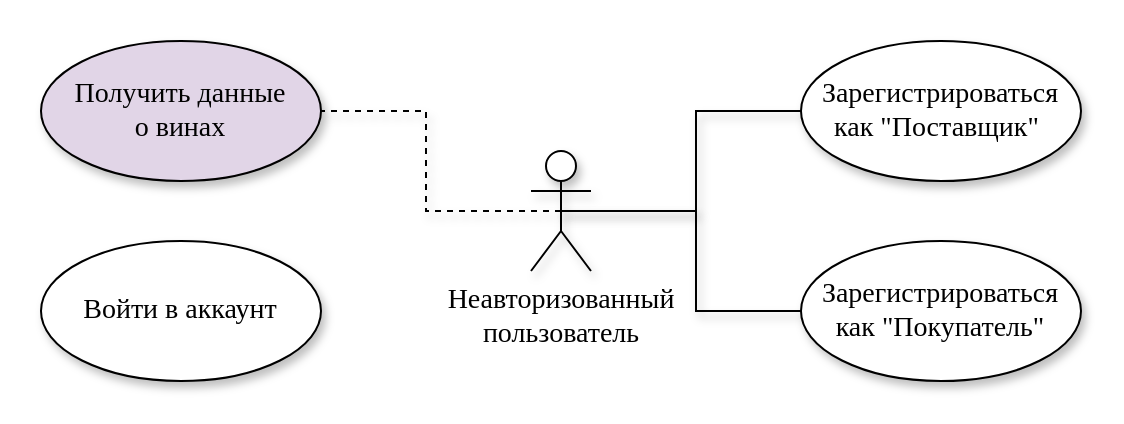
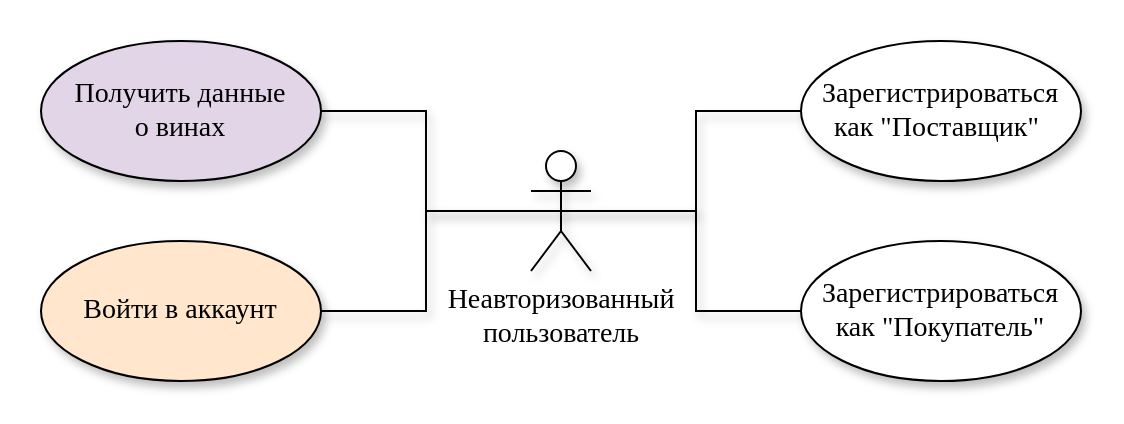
  <mxCell id="0" />
  <mxCell id="1" parent="0" />
  <mxCell id="2" style="edgeStyle=orthogonalEdgeStyle;rounded=0;orthogonalLoop=1;jettySize=auto;html=1;exitX=0.5;exitY=0.5;exitDx=0;exitDy=0;exitPerimeter=0;entryX=0;entryY=0.5;entryDx=0;entryDy=0;fontFamily=Times New Roman;fontSize=14;endArrow=none;endFill=0;shadow=1;" edge="1" parent="1" source="6" target="8"><mxGeometry relative="1" as="geometry" /></mxCell>
  <mxCell id="3" style="edgeStyle=orthogonalEdgeStyle;rounded=0;orthogonalLoop=1;jettySize=auto;html=1;exitX=0.5;exitY=0.5;exitDx=0;exitDy=0;exitPerimeter=0;entryX=0;entryY=0.5;entryDx=0;entryDy=0;fontFamily=Times New Roman;fontSize=14;endArrow=none;endFill=0;shadow=1;" edge="1" parent="1" source="6" target="7"><mxGeometry relative="1" as="geometry" /></mxCell>
- <mxCell id="4" style="edgeStyle=orthogonalEdgeStyle;rounded=0;orthogonalLoop=1;jettySize=auto;html=1;exitX=0.5;exitY=0.5;exitDx=0;exitDy=0;exitPerimeter=0;fontFamily=Times New Roman;fontSize=14;endArrow=none;endFill=0;entryX=1;entryY=0.5;entryDx=0;entryDy=0;shadow=1;dashed=1;" edge="1" parent="1" source="6" target="10"><mxGeometry relative="1" as="geometry"><mxPoint x="170" y="30" as="targetPoint" /></mxGeometry></mxCell>
+ <mxCell id="4" style="edgeStyle=orthogonalEdgeStyle;rounded=0;orthogonalLoop=1;jettySize=auto;html=1;exitX=0.5;exitY=0.5;exitDx=0;exitDy=0;exitPerimeter=0;fontFamily=Times New Roman;fontSize=14;endArrow=none;endFill=0;entryX=1;entryY=0.5;entryDx=0;entryDy=0;shadow=1;" edge="1" parent="1" source="6" target="10"><mxGeometry relative="1" as="geometry"><mxPoint x="170" y="30" as="targetPoint" /></mxGeometry></mxCell>
+ <mxCell id="5" style="edgeStyle=orthogonalEdgeStyle;rounded=0;orthogonalLoop=1;jettySize=auto;html=1;exitX=0.5;exitY=0.5;exitDx=0;exitDy=0;exitPerimeter=0;entryX=1;entryY=0.5;entryDx=0;entryDy=0;endArrow=none;endFill=0;shadow=1;" edge="1" parent="1" source="6" target="9"><mxGeometry relative="1" as="geometry" /></mxCell>
  <mxCell id="6" value="Неавторизованный&lt;br&gt;пользователь" style="shape=umlActor;verticalLabelPosition=bottom;verticalAlign=top;html=1;fontFamily=Times New Roman;fontSize=14;shadow=1;" vertex="1" parent="1"><mxGeometry x="265" y="75" width="30" height="60" as="geometry" /></mxCell>
  <mxCell id="7" value="Зарегистрироваться&lt;br&gt;как &quot;Покупатель&quot;" style="ellipse;whiteSpace=wrap;html=1;fontFamily=Times New Roman;fontSize=14;shadow=1;" vertex="1" parent="1"><mxGeometry x="400" y="120" width="140" height="70" as="geometry" /></mxCell>
  <mxCell id="8" value="Зарегистрироваться&lt;br&gt;как &quot;Поставщик&quot;&amp;nbsp;" style="ellipse;whiteSpace=wrap;html=1;fontFamily=Times New Roman;fontSize=14;shadow=1;" vertex="1" parent="1"><mxGeometry x="400" y="20" width="140" height="70" as="geometry" /></mxCell>
- <mxCell id="9" value="Войти в аккаунт" style="ellipse;whiteSpace=wrap;html=1;fontFamily=Times New Roman;fontSize=14;shadow=1;" vertex="1" parent="1"><mxGeometry x="20" y="120" width="140" height="70" as="geometry" /></mxCell>
+ <mxCell id="9" value="Войти в аккаунт" style="ellipse;whiteSpace=wrap;html=1;fontFamily=Times New Roman;fontSize=14;shadow=1;fillColor=#ffe6cc;" vertex="1" parent="1"><mxGeometry x="20" y="120" width="140" height="70" as="geometry" /></mxCell>
  <mxCell id="10" value="Получить данные&lt;br&gt;о винах" style="ellipse;whiteSpace=wrap;html=1;fontFamily=Times New Roman;fontSize=14;shadow=1;fillColor=#e1d5e7;" vertex="1" parent="1"><mxGeometry x="20" y="20" width="140" height="70" as="geometry" /></mxCell>
